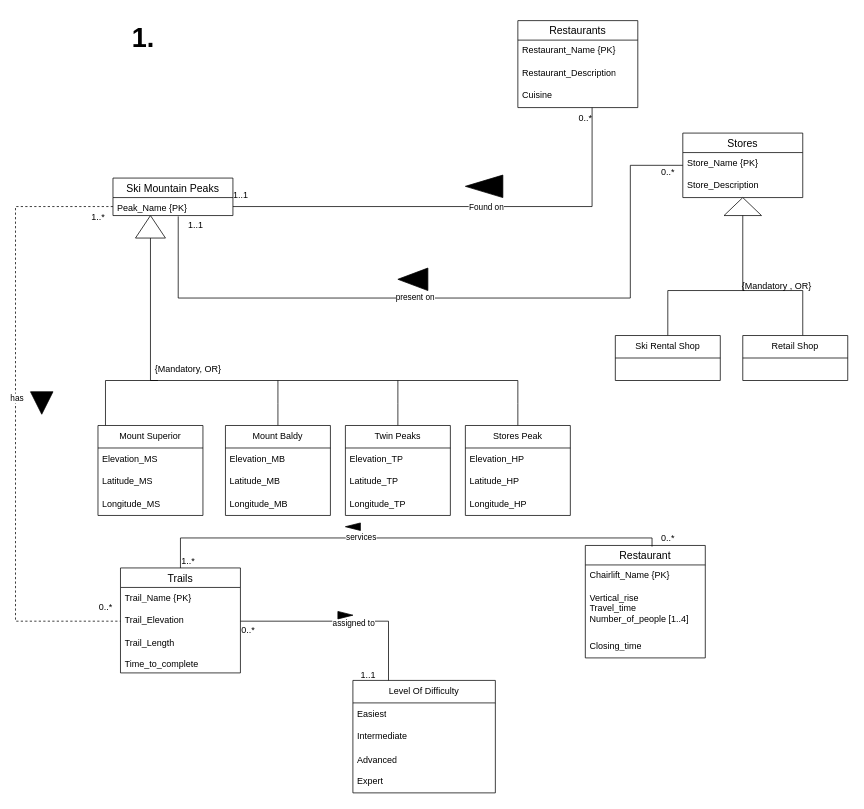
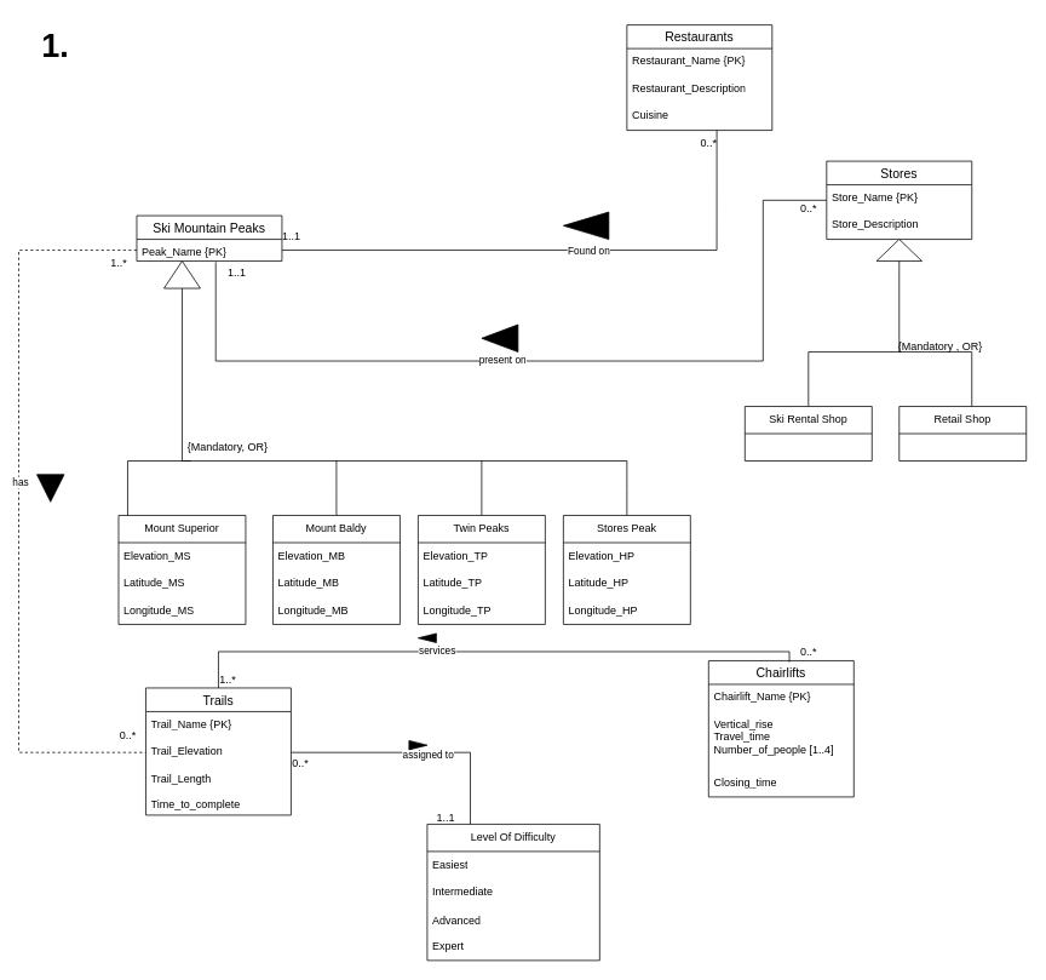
  <mxCell id="0" />
  <mxCell id="1" parent="0" />
  <mxCell id="2" value="Ski Mountain Peaks" style="swimlane;fontStyle=0;childLayout=stackLayout;horizontal=1;startSize=26;horizontalStack=0;resizeParent=1;resizeParentMax=0;resizeLast=0;collapsible=1;marginBottom=0;align=center;fontSize=14;" parent="1" vertex="1"><mxGeometry x="150" y="237" width="160" height="50" as="geometry" /></mxCell>
  <mxCell id="3" value="Peak_Name {PK}&lt;div&gt;&lt;br&gt;&lt;/div&gt;" style="text;strokeColor=none;fillColor=none;spacingLeft=4;spacingRight=4;overflow=hidden;rotatable=0;points=[[0,0.5],[1,0.5]];portConstraint=eastwest;fontSize=12;whiteSpace=wrap;html=1;" parent="2" vertex="1"><mxGeometry y="26" width="160" height="24" as="geometry" /></mxCell>
- <mxCell id="4" value="Restaurant" style="swimlane;fontStyle=0;childLayout=stackLayout;horizontal=1;startSize=26;horizontalStack=0;resizeParent=1;resizeParentMax=0;resizeLast=0;collapsible=1;marginBottom=0;align=center;fontSize=14;" parent="1" vertex="1"><mxGeometry x="780" y="727" width="160" height="150" as="geometry" /></mxCell>
+ <mxCell id="4" value="Chairlifts" style="swimlane;fontStyle=0;childLayout=stackLayout;horizontal=1;startSize=26;horizontalStack=0;resizeParent=1;resizeParentMax=0;resizeLast=0;collapsible=1;marginBottom=0;align=center;fontSize=14;" parent="1" vertex="1"><mxGeometry x="780" y="727" width="160" height="150" as="geometry" /></mxCell>
  <mxCell id="5" value="Chairlift_Name {PK}" style="text;strokeColor=none;fillColor=none;spacingLeft=4;spacingRight=4;overflow=hidden;rotatable=0;points=[[0,0.5],[1,0.5]];portConstraint=eastwest;fontSize=12;whiteSpace=wrap;html=1;" parent="4" vertex="1"><mxGeometry y="26" width="160" height="30" as="geometry" /></mxCell>
  <mxCell id="6" value="Vertical_rise&lt;div&gt;Travel_time&lt;/div&gt;&lt;div&gt;Number_of_people [1..4]&lt;/div&gt;" style="text;strokeColor=none;fillColor=none;spacingLeft=4;spacingRight=4;overflow=hidden;rotatable=0;points=[[0,0.5],[1,0.5]];portConstraint=eastwest;fontSize=12;whiteSpace=wrap;html=1;" parent="4" vertex="1"><mxGeometry y="56" width="160" height="64" as="geometry" /></mxCell>
  <mxCell id="7" value="Closing_time" style="text;strokeColor=none;fillColor=none;spacingLeft=4;spacingRight=4;overflow=hidden;rotatable=0;points=[[0,0.5],[1,0.5]];portConstraint=eastwest;fontSize=12;whiteSpace=wrap;html=1;" parent="4" vertex="1"><mxGeometry y="120" width="160" height="30" as="geometry" /></mxCell>
  <mxCell id="8" value="Restaurants" style="swimlane;fontStyle=0;childLayout=stackLayout;horizontal=1;startSize=26;horizontalStack=0;resizeParent=1;resizeParentMax=0;resizeLast=0;collapsible=1;marginBottom=0;align=center;fontSize=14;" parent="1" vertex="1"><mxGeometry x="690" y="27" width="160" height="116" as="geometry" /></mxCell>
  <mxCell id="9" value="Restaurant_Name {PK}" style="text;strokeColor=none;fillColor=none;spacingLeft=4;spacingRight=4;overflow=hidden;rotatable=0;points=[[0,0.5],[1,0.5]];portConstraint=eastwest;fontSize=12;whiteSpace=wrap;html=1;" parent="8" vertex="1"><mxGeometry y="26" width="160" height="30" as="geometry" /></mxCell>
  <mxCell id="10" value="Restaurant_Description" style="text;strokeColor=none;fillColor=none;spacingLeft=4;spacingRight=4;overflow=hidden;rotatable=0;points=[[0,0.5],[1,0.5]];portConstraint=eastwest;fontSize=12;whiteSpace=wrap;html=1;" parent="8" vertex="1"><mxGeometry y="56" width="160" height="30" as="geometry" /></mxCell>
  <mxCell id="11" value="Cuisine" style="text;strokeColor=none;fillColor=none;spacingLeft=4;spacingRight=4;overflow=hidden;rotatable=0;points=[[0,0.5],[1,0.5]];portConstraint=eastwest;fontSize=12;whiteSpace=wrap;html=1;" parent="8" vertex="1"><mxGeometry y="86" width="160" height="30" as="geometry" /></mxCell>
  <mxCell id="12" value="Trails" style="swimlane;fontStyle=0;childLayout=stackLayout;horizontal=1;startSize=26;horizontalStack=0;resizeParent=1;resizeParentMax=0;resizeLast=0;collapsible=1;marginBottom=0;align=center;fontSize=14;" parent="1" vertex="1"><mxGeometry x="160" y="757" width="160" height="140" as="geometry" /></mxCell>
  <mxCell id="13" value="Trail_Name {PK}" style="text;strokeColor=none;fillColor=none;spacingLeft=4;spacingRight=4;overflow=hidden;rotatable=0;points=[[0,0.5],[1,0.5]];portConstraint=eastwest;fontSize=12;whiteSpace=wrap;html=1;" parent="12" vertex="1"><mxGeometry y="26" width="160" height="30" as="geometry" /></mxCell>
  <mxCell id="14" value="Trail_Elevation" style="text;strokeColor=none;fillColor=none;spacingLeft=4;spacingRight=4;overflow=hidden;rotatable=0;points=[[0,0.5],[1,0.5]];portConstraint=eastwest;fontSize=12;whiteSpace=wrap;html=1;" parent="12" vertex="1"><mxGeometry y="56" width="160" height="30" as="geometry" /></mxCell>
  <mxCell id="15" value="Trail_Length&lt;div&gt;&lt;br&gt;&lt;/div&gt;&lt;div&gt;Time_to_complete&lt;/div&gt;" style="text;strokeColor=none;fillColor=none;spacingLeft=4;spacingRight=4;overflow=hidden;rotatable=0;points=[[0,0.5],[1,0.5]];portConstraint=eastwest;fontSize=12;whiteSpace=wrap;html=1;" parent="12" vertex="1"><mxGeometry y="86" width="160" height="54" as="geometry" /></mxCell>
  <mxCell id="16" value="Stores" style="swimlane;fontStyle=0;childLayout=stackLayout;horizontal=1;startSize=26;horizontalStack=0;resizeParent=1;resizeParentMax=0;resizeLast=0;collapsible=1;marginBottom=0;align=center;fontSize=14;" parent="1" vertex="1"><mxGeometry x="910" y="177" width="160" height="86" as="geometry" /></mxCell>
  <mxCell id="17" value="Store_Name {PK}" style="text;strokeColor=none;fillColor=none;spacingLeft=4;spacingRight=4;overflow=hidden;rotatable=0;points=[[0,0.5],[1,0.5]];portConstraint=eastwest;fontSize=12;whiteSpace=wrap;html=1;" parent="16" vertex="1"><mxGeometry y="26" width="160" height="30" as="geometry" /></mxCell>
  <mxCell id="18" value="Store_Description" style="text;strokeColor=none;fillColor=none;spacingLeft=4;spacingRight=4;overflow=hidden;rotatable=0;points=[[0,0.5],[1,0.5]];portConstraint=eastwest;fontSize=12;whiteSpace=wrap;html=1;" parent="16" vertex="1"><mxGeometry y="56" width="160" height="30" as="geometry" /></mxCell>
  <mxCell id="19" value="" style="triangle;whiteSpace=wrap;html=1;direction=north;" parent="1" vertex="1"><mxGeometry x="965" y="263" width="50" height="24" as="geometry" /></mxCell>
  <mxCell id="20" value="" style="endArrow=none;html=1;rounded=0;" parent="1" target="43" edge="1"><mxGeometry width="50" height="50" relative="1" as="geometry"><mxPoint x="200" y="507" as="sourcePoint" /><mxPoint x="200" y="337" as="targetPoint" /></mxGeometry></mxCell>
  <mxCell id="21" value="" style="endArrow=none;html=1;rounded=0;" parent="1" edge="1"><mxGeometry width="50" height="50" relative="1" as="geometry"><mxPoint x="200" y="507" as="sourcePoint" /><mxPoint x="690" y="507" as="targetPoint" /></mxGeometry></mxCell>
  <mxCell id="22" value="" style="endArrow=none;html=1;rounded=0;" parent="1" edge="1"><mxGeometry width="50" height="50" relative="1" as="geometry"><mxPoint x="140" y="507" as="sourcePoint" /><mxPoint x="210" y="507" as="targetPoint" /></mxGeometry></mxCell>
  <mxCell id="23" value="" style="endArrow=none;html=1;rounded=0;" parent="1" edge="1"><mxGeometry width="50" height="50" relative="1" as="geometry"><mxPoint x="140" y="567" as="sourcePoint" /><mxPoint x="140" y="507" as="targetPoint" /></mxGeometry></mxCell>
  <mxCell id="24" value="Mount Superior" style="swimlane;fontStyle=0;childLayout=stackLayout;horizontal=1;startSize=30;horizontalStack=0;resizeParent=1;resizeParentMax=0;resizeLast=0;collapsible=1;marginBottom=0;whiteSpace=wrap;html=1;" parent="1" vertex="1"><mxGeometry y="567" width="140" height="120" as="geometry" x="130" /></mxCell>
  <mxCell id="25" value="Elevation_MS" style="text;strokeColor=none;fillColor=none;align=left;verticalAlign=middle;spacingLeft=4;spacingRight=4;overflow=hidden;points=[[0,0.5],[1,0.5]];portConstraint=eastwest;rotatable=0;whiteSpace=wrap;html=1;" parent="24" vertex="1"><mxGeometry y="30" width="140" height="30" as="geometry" /></mxCell>
  <mxCell id="26" value="Latitude_MS" style="text;strokeColor=none;fillColor=none;align=left;verticalAlign=middle;spacingLeft=4;spacingRight=4;overflow=hidden;points=[[0,0.5],[1,0.5]];portConstraint=eastwest;rotatable=0;whiteSpace=wrap;html=1;" parent="24" vertex="1"><mxGeometry y="60" width="140" height="30" as="geometry" /></mxCell>
  <mxCell id="27" value="Longitude_MS" style="text;strokeColor=none;fillColor=none;align=left;verticalAlign=middle;spacingLeft=4;spacingRight=4;overflow=hidden;points=[[0,0.5],[1,0.5]];portConstraint=eastwest;rotatable=0;whiteSpace=wrap;html=1;" parent="24" vertex="1"><mxGeometry y="90" width="140" height="30" as="geometry" /></mxCell>
  <mxCell id="28" style="edgeStyle=orthogonalEdgeStyle;rounded=0;orthogonalLoop=1;jettySize=auto;html=1;endArrow=none;endFill=0;" parent="1" source="29" edge="1"><mxGeometry relative="1" as="geometry"><mxPoint x="690" y="507" as="targetPoint" /></mxGeometry></mxCell>
  <mxCell id="29" value="Stores Peak" style="swimlane;fontStyle=0;childLayout=stackLayout;horizontal=1;startSize=30;horizontalStack=0;resizeParent=1;resizeParentMax=0;resizeLast=0;collapsible=1;marginBottom=0;whiteSpace=wrap;html=1;" parent="1" vertex="1"><mxGeometry x="620" y="567" width="140" height="120" as="geometry" /></mxCell>
  <mxCell id="30" value="Elevation_HP" style="text;strokeColor=none;fillColor=none;align=left;verticalAlign=middle;spacingLeft=4;spacingRight=4;overflow=hidden;points=[[0,0.5],[1,0.5]];portConstraint=eastwest;rotatable=0;whiteSpace=wrap;html=1;" parent="29" vertex="1"><mxGeometry y="30" width="140" height="30" as="geometry" /></mxCell>
  <mxCell id="31" value="Latitude_HP" style="text;strokeColor=none;fillColor=none;align=left;verticalAlign=middle;spacingLeft=4;spacingRight=4;overflow=hidden;points=[[0,0.5],[1,0.5]];portConstraint=eastwest;rotatable=0;whiteSpace=wrap;html=1;" parent="29" vertex="1"><mxGeometry y="60" width="140" height="30" as="geometry" /></mxCell>
  <mxCell id="32" value="Longitude_HP" style="text;strokeColor=none;fillColor=none;align=left;verticalAlign=middle;spacingLeft=4;spacingRight=4;overflow=hidden;points=[[0,0.5],[1,0.5]];portConstraint=eastwest;rotatable=0;whiteSpace=wrap;html=1;" parent="29" vertex="1"><mxGeometry y="90" width="140" height="30" as="geometry" /></mxCell>
  <mxCell id="33" style="edgeStyle=orthogonalEdgeStyle;rounded=0;orthogonalLoop=1;jettySize=auto;html=1;endArrow=none;endFill=0;" parent="1" source="34" edge="1"><mxGeometry relative="1" as="geometry"><mxPoint x="370" y="507" as="targetPoint" /></mxGeometry></mxCell>
  <mxCell id="34" value="Mount Baldy" style="swimlane;fontStyle=0;childLayout=stackLayout;horizontal=1;startSize=30;horizontalStack=0;resizeParent=1;resizeParentMax=0;resizeLast=0;collapsible=1;marginBottom=0;whiteSpace=wrap;html=1;" parent="1" vertex="1"><mxGeometry x="300" y="567" width="140" height="120" as="geometry" /></mxCell>
  <mxCell id="35" value="Elevation_MB" style="text;strokeColor=none;fillColor=none;align=left;verticalAlign=middle;spacingLeft=4;spacingRight=4;overflow=hidden;points=[[0,0.5],[1,0.5]];portConstraint=eastwest;rotatable=0;whiteSpace=wrap;html=1;" parent="34" vertex="1"><mxGeometry y="30" width="140" height="30" as="geometry" /></mxCell>
  <mxCell id="36" value="Latitude_MB" style="text;strokeColor=none;fillColor=none;align=left;verticalAlign=middle;spacingLeft=4;spacingRight=4;overflow=hidden;points=[[0,0.5],[1,0.5]];portConstraint=eastwest;rotatable=0;whiteSpace=wrap;html=1;" parent="34" vertex="1"><mxGeometry y="60" width="140" height="30" as="geometry" /></mxCell>
  <mxCell id="37" value="Longitude_MB" style="text;strokeColor=none;fillColor=none;align=left;verticalAlign=middle;spacingLeft=4;spacingRight=4;overflow=hidden;points=[[0,0.5],[1,0.5]];portConstraint=eastwest;rotatable=0;whiteSpace=wrap;html=1;" parent="34" vertex="1"><mxGeometry y="90" width="140" height="30" as="geometry" /></mxCell>
  <mxCell id="38" style="edgeStyle=orthogonalEdgeStyle;rounded=0;orthogonalLoop=1;jettySize=auto;html=1;endArrow=none;endFill=0;" parent="1" source="39" edge="1"><mxGeometry relative="1" as="geometry"><mxPoint x="530" y="507" as="targetPoint" /></mxGeometry></mxCell>
  <mxCell id="39" value="Twin Peaks" style="swimlane;fontStyle=0;childLayout=stackLayout;horizontal=1;startSize=30;horizontalStack=0;resizeParent=1;resizeParentMax=0;resizeLast=0;collapsible=1;marginBottom=0;whiteSpace=wrap;html=1;" parent="1" vertex="1"><mxGeometry x="460" y="567" width="140" height="120" as="geometry" /></mxCell>
  <mxCell id="40" value="Elevation_TP" style="text;strokeColor=none;fillColor=none;align=left;verticalAlign=middle;spacingLeft=4;spacingRight=4;overflow=hidden;points=[[0,0.5],[1,0.5]];portConstraint=eastwest;rotatable=0;whiteSpace=wrap;html=1;" parent="39" vertex="1"><mxGeometry y="30" width="140" height="30" as="geometry" /></mxCell>
  <mxCell id="41" value="Latitude_TP" style="text;strokeColor=none;fillColor=none;align=left;verticalAlign=middle;spacingLeft=4;spacingRight=4;overflow=hidden;points=[[0,0.5],[1,0.5]];portConstraint=eastwest;rotatable=0;whiteSpace=wrap;html=1;" parent="39" vertex="1"><mxGeometry y="60" width="140" height="30" as="geometry" /></mxCell>
  <mxCell id="42" value="Longitude_TP" style="text;strokeColor=none;fillColor=none;align=left;verticalAlign=middle;spacingLeft=4;spacingRight=4;overflow=hidden;points=[[0,0.5],[1,0.5]];portConstraint=eastwest;rotatable=0;whiteSpace=wrap;html=1;" parent="39" vertex="1"><mxGeometry y="90" width="140" height="30" as="geometry" /></mxCell>
  <mxCell id="43" value="" style="triangle;whiteSpace=wrap;html=1;direction=north;" parent="1" vertex="1"><mxGeometry x="180" y="287" width="40" height="30" as="geometry" /></mxCell>
  <mxCell id="44" value="{Mandatory, OR}" style="text;html=1;align=center;verticalAlign=middle;resizable=0;points=[];autosize=1;strokeColor=none;fillColor=none;" parent="1" vertex="1"><mxGeometry x="195" y="477" width="110" height="30" as="geometry" /></mxCell>
  <mxCell id="45" value="" style="endArrow=none;html=1;rounded=0;" parent="1" edge="1"><mxGeometry width="50" height="50" relative="1" as="geometry"><mxPoint x="990" y="387" as="sourcePoint" /><mxPoint x="990" y="287" as="targetPoint" /></mxGeometry></mxCell>
  <mxCell id="46" value="" style="endArrow=none;html=1;rounded=0;" parent="1" edge="1"><mxGeometry width="50" height="50" relative="1" as="geometry"><mxPoint x="890" y="387" as="sourcePoint" /><mxPoint x="1070" y="387" as="targetPoint" /></mxGeometry></mxCell>
  <mxCell id="47" value="" style="endArrow=none;html=1;rounded=0;" parent="1" edge="1"><mxGeometry width="50" height="50" relative="1" as="geometry"><mxPoint x="890" y="447" as="sourcePoint" /><mxPoint x="890" y="387" as="targetPoint" /></mxGeometry></mxCell>
  <mxCell id="48" value="Ski Rental Shop" style="swimlane;fontStyle=0;childLayout=stackLayout;horizontal=1;startSize=30;horizontalStack=0;resizeParent=1;resizeParentMax=0;resizeLast=0;collapsible=1;marginBottom=0;whiteSpace=wrap;html=1;" parent="1" vertex="1"><mxGeometry x="820" y="447" width="140" height="60" as="geometry" /></mxCell>
  <mxCell id="49" value="" style="endArrow=none;html=1;rounded=0;" parent="1" edge="1"><mxGeometry width="50" height="50" relative="1" as="geometry"><mxPoint x="1070" y="447" as="sourcePoint" /><mxPoint x="1070" y="387" as="targetPoint" /></mxGeometry></mxCell>
  <mxCell id="50" value="Retail Shop" style="swimlane;fontStyle=0;childLayout=stackLayout;horizontal=1;startSize=30;horizontalStack=0;resizeParent=1;resizeParentMax=0;resizeLast=0;collapsible=1;marginBottom=0;whiteSpace=wrap;html=1;" parent="1" vertex="1"><mxGeometry x="990" y="447" width="140" height="60" as="geometry"><mxRectangle x="860" y="460" width="100" height="30" as="alternateBounds" /></mxGeometry></mxCell>
  <mxCell id="51" value="{Mandatory , OR}" style="text;html=1;align=center;verticalAlign=middle;resizable=0;points=[];autosize=1;strokeColor=none;fillColor=none;" parent="1" vertex="1"><mxGeometry x="975" y="367" width="120" height="30" as="geometry" /></mxCell>
  <mxCell id="52" style="edgeStyle=orthogonalEdgeStyle;rounded=0;orthogonalLoop=1;jettySize=auto;html=1;entryX=0.619;entryY=1;entryDx=0;entryDy=0;entryPerimeter=0;endArrow=none;endFill=0;" parent="1" source="3" target="11" edge="1"><mxGeometry relative="1" as="geometry" /></mxCell>
  <mxCell id="53" value="Found on" style="edgeLabel;html=1;align=center;verticalAlign=middle;resizable=0;points=[];" parent="52" vertex="1" connectable="0"><mxGeometry x="0.103" relative="1" as="geometry"><mxPoint as="offset" /></mxGeometry></mxCell>
  <mxCell id="54" value="" style="triangle;whiteSpace=wrap;html=1;direction=west;fillColor=#000000;" parent="1" vertex="1"><mxGeometry x="620" y="233" width="50" height="30" as="geometry" /></mxCell>
  <mxCell id="55" value="1..1" style="text;html=1;align=center;verticalAlign=middle;resizable=0;points=[];autosize=1;strokeColor=none;fillColor=none;" parent="1" vertex="1"><mxGeometry x="300" y="245" width="40" height="30" as="geometry" /></mxCell>
  <mxCell id="56" value="0..*" style="text;html=1;align=center;verticalAlign=middle;resizable=0;points=[];autosize=1;strokeColor=none;fillColor=none;" parent="1" vertex="1"><mxGeometry x="760" y="143" width="40" height="30" as="geometry" /></mxCell>
  <mxCell id="57" style="edgeStyle=orthogonalEdgeStyle;rounded=0;orthogonalLoop=1;jettySize=auto;html=1;entryX=0;entryY=0.5;entryDx=0;entryDy=0;endArrow=none;endFill=0;dashed=1;" parent="1" source="3" target="14" edge="1"><mxGeometry relative="1" as="geometry"><Array as="points"><mxPoint x="20" y="275" /><mxPoint x="20" y="828" /></Array></mxGeometry></mxCell>
  <mxCell id="58" value="has" style="edgeLabel;html=1;align=center;verticalAlign=middle;resizable=0;points=[];" parent="57" vertex="1" connectable="0"><mxGeometry x="-0.064" y="1" relative="1" as="geometry"><mxPoint as="offset" /></mxGeometry></mxCell>
  <mxCell id="59" value="" style="triangle;whiteSpace=wrap;html=1;direction=south;fillColor=#000000;" parent="1" vertex="1"><mxGeometry x="40" y="522" width="30" height="30" as="geometry" /></mxCell>
  <mxCell id="60" value="0..*" style="text;html=1;align=center;verticalAlign=middle;resizable=0;points=[];autosize=1;strokeColor=none;fillColor=none;" parent="1" vertex="1"><mxGeometry x="120" y="795" width="40" height="30" as="geometry" /></mxCell>
  <mxCell id="61" value="1..*" style="text;html=1;align=center;verticalAlign=middle;resizable=0;points=[];autosize=1;strokeColor=none;fillColor=none;" parent="1" vertex="1"><mxGeometry x="110" y="275" width="40" height="30" as="geometry" /></mxCell>
  <mxCell id="62" style="edgeStyle=orthogonalEdgeStyle;rounded=0;orthogonalLoop=1;jettySize=auto;html=1;entryX=0.556;entryY=0.01;entryDx=0;entryDy=0;entryPerimeter=0;endArrow=none;endFill=0;" parent="1" source="12" target="4" edge="1"><mxGeometry relative="1" as="geometry"><Array as="points"><mxPoint x="240" y="717" /><mxPoint x="869" y="717" /></Array></mxGeometry></mxCell>
  <mxCell id="63" value="services" style="edgeLabel;html=1;align=center;verticalAlign=middle;resizable=0;points=[];" parent="62" vertex="1" connectable="0"><mxGeometry x="-0.176" y="2" relative="1" as="geometry"><mxPoint as="offset" /></mxGeometry></mxCell>
  <mxCell id="64" value="" style="triangle;whiteSpace=wrap;html=1;direction=west;fillColor=#000000;" parent="1" vertex="1"><mxGeometry x="460" y="697" width="20" height="10" as="geometry" /></mxCell>
  <mxCell id="65" value="1..*" style="text;html=1;align=center;verticalAlign=middle;resizable=0;points=[];autosize=1;strokeColor=none;fillColor=none;" parent="1" vertex="1"><mxGeometry x="230" y="732.5" width="40" height="30" as="geometry" /></mxCell>
  <mxCell id="66" value="0..*" style="text;html=1;align=center;verticalAlign=middle;resizable=0;points=[];autosize=1;strokeColor=none;fillColor=none;" parent="1" vertex="1"><mxGeometry x="870" y="702.5" width="40" height="30" as="geometry" /></mxCell>
  <mxCell id="67" style="edgeStyle=orthogonalEdgeStyle;rounded=0;orthogonalLoop=1;jettySize=auto;html=1;entryX=0.544;entryY=1.046;entryDx=0;entryDy=0;entryPerimeter=0;endArrow=none;endFill=0;" parent="1" source="16" target="3" edge="1"><mxGeometry relative="1" as="geometry"><Array as="points"><mxPoint x="840" y="220" /><mxPoint x="840" y="397" /><mxPoint x="237" y="397" /></Array></mxGeometry></mxCell>
  <mxCell id="68" value="present on" style="edgeLabel;html=1;align=center;verticalAlign=middle;resizable=0;points=[];" parent="67" vertex="1" connectable="0"><mxGeometry x="0.116" y="-2" relative="1" as="geometry"><mxPoint as="offset" /></mxGeometry></mxCell>
  <mxCell id="69" value="1..1" style="text;html=1;align=center;verticalAlign=middle;resizable=0;points=[];autosize=1;strokeColor=none;fillColor=none;" parent="1" vertex="1"><mxGeometry x="240" y="285" width="40" height="30" as="geometry" /></mxCell>
  <mxCell id="70" value="0..*" style="text;html=1;align=center;verticalAlign=middle;resizable=0;points=[];autosize=1;strokeColor=none;fillColor=none;" parent="1" vertex="1"><mxGeometry x="870" y="215" width="40" height="30" as="geometry" /></mxCell>
  <mxCell id="71" value="" style="triangle;whiteSpace=wrap;html=1;direction=west;fillColor=#000000;" parent="1" vertex="1"><mxGeometry x="530" y="357" width="40" height="30" as="geometry" /></mxCell>
  <mxCell id="72" value="Level Of Difficulty" style="swimlane;fontStyle=0;childLayout=stackLayout;horizontal=1;startSize=30;horizontalStack=0;resizeParent=1;resizeParentMax=0;resizeLast=0;collapsible=1;marginBottom=0;whiteSpace=wrap;html=1;" vertex="1" parent="1"><mxGeometry x="470" y="907" width="190" height="150" as="geometry" /></mxCell>
  <mxCell id="73" value="Easiest" style="text;strokeColor=none;fillColor=none;align=left;verticalAlign=middle;spacingLeft=4;spacingRight=4;overflow=hidden;points=[[0,0.5],[1,0.5]];portConstraint=eastwest;rotatable=0;whiteSpace=wrap;html=1;" vertex="1" parent="72"><mxGeometry y="30" width="190" height="30" as="geometry" /></mxCell>
  <mxCell id="74" value="Intermediate" style="text;strokeColor=none;fillColor=none;align=left;verticalAlign=middle;spacingLeft=4;spacingRight=4;overflow=hidden;points=[[0,0.5],[1,0.5]];portConstraint=eastwest;rotatable=0;whiteSpace=wrap;html=1;" vertex="1" parent="72"><mxGeometry y="60" width="190" height="30" as="geometry" /></mxCell>
  <mxCell id="75" value="Advanced&lt;div&gt;&lt;br&gt;&lt;/div&gt;&lt;div&gt;Expert&lt;/div&gt;" style="text;strokeColor=none;fillColor=none;align=left;verticalAlign=middle;spacingLeft=4;spacingRight=4;overflow=hidden;points=[[0,0.5],[1,0.5]];portConstraint=eastwest;rotatable=0;whiteSpace=wrap;html=1;" vertex="1" parent="72"><mxGeometry y="90" width="190" height="60" as="geometry" /></mxCell>
  <mxCell id="76" style="edgeStyle=orthogonalEdgeStyle;rounded=0;orthogonalLoop=1;jettySize=auto;html=1;entryX=0.25;entryY=0;entryDx=0;entryDy=0;endArrow=none;endFill=0;" edge="1" parent="1" source="14" target="72"><mxGeometry relative="1" as="geometry" /></mxCell>
  <mxCell id="77" value="assigned to" style="edgeLabel;html=1;align=center;verticalAlign=middle;resizable=0;points=[];" vertex="1" connectable="0" parent="76"><mxGeometry x="0.085" y="-1" relative="1" as="geometry"><mxPoint y="1" as="offset" /></mxGeometry></mxCell>
  <mxCell id="78" value="" style="triangle;whiteSpace=wrap;html=1;direction=east;fillColor=#000000;" vertex="1" parent="1"><mxGeometry x="450" y="815" width="20" height="10" as="geometry" /></mxCell>
  <mxCell id="79" value="1..1" style="text;html=1;align=center;verticalAlign=middle;resizable=0;points=[];autosize=1;strokeColor=none;fillColor=none;" vertex="1" parent="1"><mxGeometry x="470" y="885" width="40" height="30" as="geometry" /></mxCell>
  <mxCell id="80" value="0..*" style="text;html=1;align=center;verticalAlign=middle;resizable=0;points=[];autosize=1;strokeColor=none;fillColor=none;" vertex="1" parent="1"><mxGeometry x="310" y="825" width="40" height="30" as="geometry" /></mxCell>
- <mxCell id="81" value="&lt;b&gt;&lt;font style=&quot;font-size: 36px;&quot;&gt;1.&lt;/font&gt;&lt;/b&gt;" style="text;html=1;align=center;verticalAlign=middle;resizable=0;points=[];autosize=1;strokeColor=none;fillColor=none;" vertex="1" parent="1"><mxGeometry x="165" y="20" width="50" height="60" as="geometry" /></mxCell>
+ <mxCell id="81" value="&lt;b&gt;&lt;font style=&quot;font-size: 36px;&quot;&gt;1.&lt;/font&gt;&lt;/b&gt;" style="text;html=1;align=center;verticalAlign=middle;resizable=0;points=[];autosize=1;strokeColor=none;fillColor=none;" vertex="1" parent="1"><mxGeometry x="35" y="20" width="50" height="60" as="geometry" /></mxCell>
